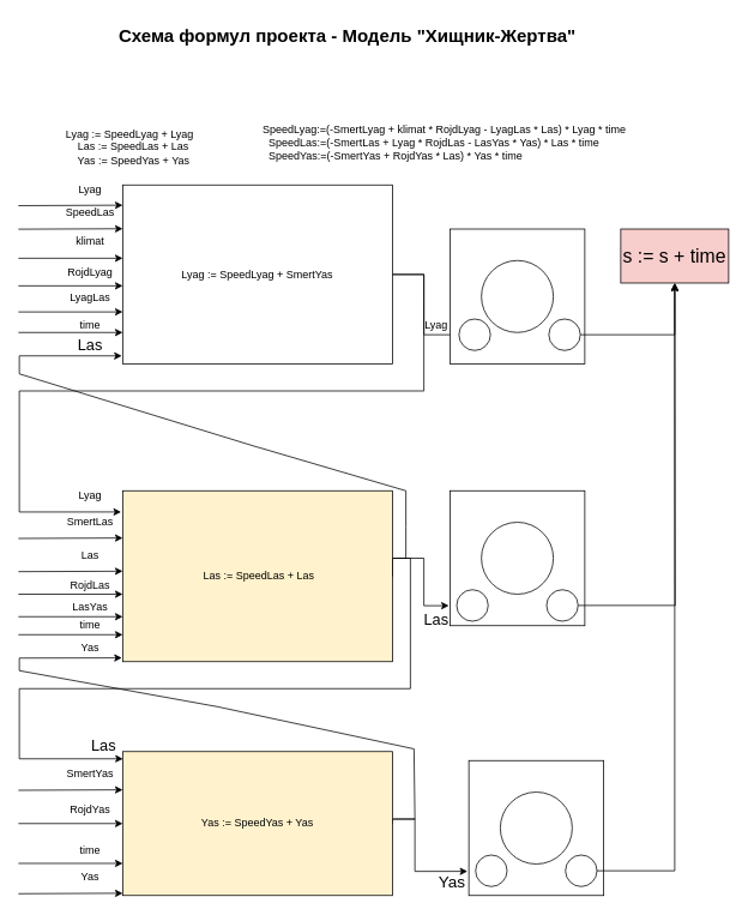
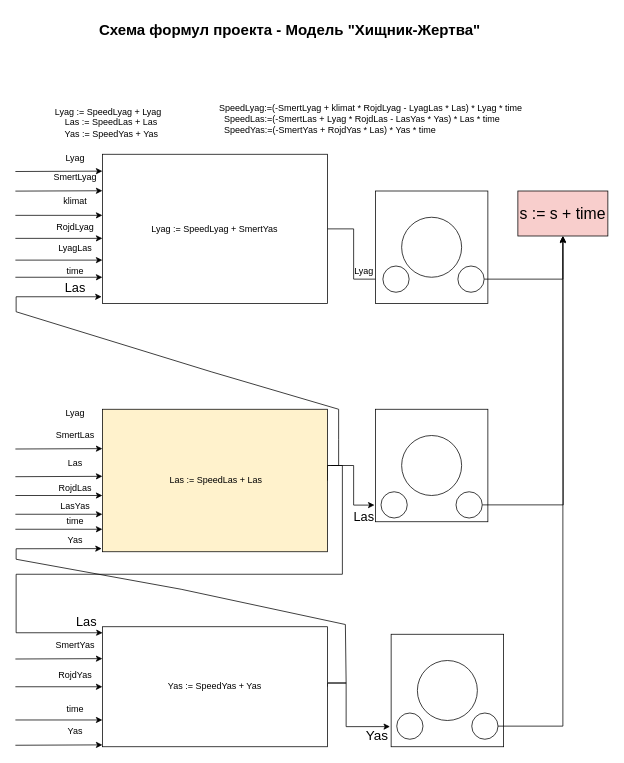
  <mxCell id="0" />
  <mxCell id="1" parent="0" />
  <mxCell id="2" value="Lyag := SpeedLyag + Lyag&#10;    Las := SpeedLas + Las&#10;    Yas := SpeedYas + Yas" style="text;whiteSpace=wrap;" vertex="1" parent="1"><mxGeometry x="71" y="135" width="180" height="60" as="geometry" /></mxCell>
  <mxCell id="3" value="SpeedLyag:=(-SmertLyag + klimat * RojdLyag - LyagLas * Las) * Lyag * time&#10;  SpeedLas:=(-SmertLas + Lyag * RojdLas - LasYas * Yas) * Las * time&#10;  SpeedYas:=(-SmertYas + RojdYas * Las) * Yas * time" style="text;whiteSpace=wrap;" vertex="1" parent="1"><mxGeometry x="290" y="130" width="440" height="70" as="geometry" /></mxCell>
  <mxCell id="4" style="edgeStyle=orthogonalEdgeStyle;rounded=0;orthogonalLoop=1;jettySize=auto;html=1;exitX=1;exitY=0.5;exitDx=0;exitDy=0;entryX=0;entryY=0.5;entryDx=0;entryDy=0;" edge="1" parent="1" source="6" target="18"><mxGeometry relative="1" as="geometry"><Array as="points"><mxPoint x="471" y="305" /><mxPoint x="471" y="371" /></Array></mxGeometry></mxCell>
- <mxCell id="5" style="edgeStyle=orthogonalEdgeStyle;rounded=0;orthogonalLoop=1;jettySize=auto;html=1;exitX=1;exitY=0.5;exitDx=0;exitDy=0;entryX=-0.006;entryY=0.124;entryDx=0;entryDy=0;entryPerimeter=0;" edge="1" parent="1" source="6" target="9"><mxGeometry relative="1" as="geometry"><mxPoint x="438.5" y="287.5" as="sourcePoint" /><mxPoint x="138.5" y="616" as="targetPoint" /><Array as="points"><mxPoint x="471" y="329" /><mxPoint x="471" y="434" /><mxPoint x="21" y="434" /><mxPoint x="21" y="569" /><mxPoint x="131" y="569" /></Array></mxGeometry></mxCell>
  <mxCell id="6" value="Lyag := SpeedLyag + SmertYas" style="rounded=0;whiteSpace=wrap;html=1;" vertex="1" parent="1"><mxGeometry x="136" y="205" width="300" height="199" as="geometry" /></mxCell>
  <mxCell id="7" style="edgeStyle=orthogonalEdgeStyle;rounded=0;orthogonalLoop=1;jettySize=auto;html=1;exitX=1;exitY=0.5;exitDx=0;exitDy=0;entryX=-0.008;entryY=0.852;entryDx=0;entryDy=0;entryPerimeter=0;" edge="1" parent="1" source="9" target="13"><mxGeometry relative="1" as="geometry"><Array as="points"><mxPoint x="471" y="620" /><mxPoint x="471" y="673" /></Array></mxGeometry></mxCell>
  <mxCell id="8" style="edgeStyle=orthogonalEdgeStyle;rounded=0;orthogonalLoop=1;jettySize=auto;html=1;exitX=1;exitY=0.5;exitDx=0;exitDy=0;entryX=0.001;entryY=0.051;entryDx=0;entryDy=0;entryPerimeter=0;" edge="1" parent="1" source="9" target="11"><mxGeometry relative="1" as="geometry"><Array as="points"><mxPoint x="436" y="620" /><mxPoint x="456" y="620" /><mxPoint x="456" y="765" /><mxPoint x="21" y="765" /><mxPoint x="21" y="843" /><mxPoint x="131" y="843" /></Array></mxGeometry></mxCell>
  <mxCell id="9" value="&amp;nbsp;Las := SpeedLas + Las" style="rounded=0;whiteSpace=wrap;html=1;fillColor=#fff2cc;" vertex="1" parent="1"><mxGeometry x="136" y="545" width="300" height="190" as="geometry" /></mxCell>
  <mxCell id="10" style="edgeStyle=orthogonalEdgeStyle;rounded=0;orthogonalLoop=1;jettySize=auto;html=1;exitX=1;exitY=0.5;exitDx=0;exitDy=0;entryX=-0.01;entryY=0.821;entryDx=0;entryDy=0;entryPerimeter=0;" edge="1" parent="1" source="11" target="14"><mxGeometry relative="1" as="geometry"><Array as="points"><mxPoint x="461" y="910" /><mxPoint x="461" y="968" /></Array></mxGeometry></mxCell>
- <mxCell id="11" value="Yas := SpeedYas + Yas" style="rounded=0;whiteSpace=wrap;html=1;fillColor=#fff2cc;" vertex="1" parent="1"><mxGeometry x="136" y="835" width="300" height="160" as="geometry" /></mxCell>
+ <mxCell id="11" value="Yas := SpeedYas + Yas" style="rounded=0;whiteSpace=wrap;html=1;" vertex="1" parent="1"><mxGeometry x="136" y="835" width="300" height="160" as="geometry" /></mxCell>
  <mxCell id="12" value="" style="whiteSpace=wrap;html=1;aspect=fixed;" vertex="1" parent="1"><mxGeometry x="500" y="254" width="150" height="150" as="geometry" /></mxCell>
  <mxCell id="13" value="" style="whiteSpace=wrap;html=1;aspect=fixed;" vertex="1" parent="1"><mxGeometry x="500" y="545" width="150" height="150" as="geometry" /></mxCell>
  <mxCell id="14" value="" style="whiteSpace=wrap;html=1;aspect=fixed;" vertex="1" parent="1"><mxGeometry x="521" y="845" width="150" height="150" as="geometry" /></mxCell>
  <mxCell id="15" value="" style="ellipse;whiteSpace=wrap;html=1;aspect=fixed;" vertex="1" parent="1"><mxGeometry x="535" y="580" width="80" height="80" as="geometry" /></mxCell>
  <mxCell id="16" value="" style="ellipse;whiteSpace=wrap;html=1;aspect=fixed;" vertex="1" parent="1"><mxGeometry x="556" y="880" width="80" height="80" as="geometry" /></mxCell>
  <mxCell id="17" value="" style="ellipse;whiteSpace=wrap;html=1;aspect=fixed;" vertex="1" parent="1"><mxGeometry x="535" y="289" width="80" height="80" as="geometry" /></mxCell>
  <mxCell id="18" value="" style="ellipse;whiteSpace=wrap;html=1;aspect=fixed;" vertex="1" parent="1"><mxGeometry x="510" y="354" width="35" height="35" as="geometry" /></mxCell>
  <mxCell id="19" style="edgeStyle=orthogonalEdgeStyle;rounded=0;orthogonalLoop=1;jettySize=auto;html=1;exitX=1;exitY=0.5;exitDx=0;exitDy=0;entryX=0.5;entryY=1;entryDx=0;entryDy=0;" edge="1" parent="1" source="20" target="30"><mxGeometry relative="1" as="geometry" /></mxCell>
  <mxCell id="20" value="" style="ellipse;whiteSpace=wrap;html=1;aspect=fixed;" vertex="1" parent="1"><mxGeometry x="610" y="354" width="35" height="35" as="geometry" /></mxCell>
  <mxCell id="21" value="" style="ellipse;whiteSpace=wrap;html=1;aspect=fixed;" vertex="1" parent="1"><mxGeometry x="507.5" y="655" width="35" height="35" as="geometry" /></mxCell>
  <mxCell id="22" style="edgeStyle=orthogonalEdgeStyle;rounded=0;orthogonalLoop=1;jettySize=auto;html=1;exitX=1;exitY=0.5;exitDx=0;exitDy=0;" edge="1" parent="1" source="23"><mxGeometry relative="1" as="geometry"><mxPoint x="750" y="315" as="targetPoint" /></mxGeometry></mxCell>
  <mxCell id="23" value="" style="ellipse;whiteSpace=wrap;html=1;aspect=fixed;" vertex="1" parent="1"><mxGeometry x="607.5" y="655" width="35" height="35" as="geometry" /></mxCell>
  <mxCell id="24" value="" style="ellipse;whiteSpace=wrap;html=1;aspect=fixed;" vertex="1" parent="1"><mxGeometry x="528.5" y="950" width="35" height="35" as="geometry" /></mxCell>
  <mxCell id="25" style="edgeStyle=orthogonalEdgeStyle;rounded=0;orthogonalLoop=1;jettySize=auto;html=1;exitX=1;exitY=0.5;exitDx=0;exitDy=0;entryX=0.5;entryY=1;entryDx=0;entryDy=0;" edge="1" parent="1" source="26" target="30"><mxGeometry relative="1" as="geometry" /></mxCell>
  <mxCell id="26" value="" style="ellipse;whiteSpace=wrap;html=1;aspect=fixed;" vertex="1" parent="1"><mxGeometry x="628.5" y="950" width="35" height="35" as="geometry" /></mxCell>
  <mxCell id="27" value="" style="endArrow=classic;html=1;rounded=0;entryX=0;entryY=0.25;entryDx=0;entryDy=0;" edge="1" parent="1"><mxGeometry width="50" height="50" relative="1" as="geometry"><mxPoint x="20" y="254.16" as="sourcePoint" /><mxPoint x="136" y="253.66" as="targetPoint" /></mxGeometry></mxCell>
  <mxCell id="28" value="RojdLyag" style="text;html=1;strokeColor=none;fillColor=none;align=center;verticalAlign=middle;whiteSpace=wrap;rounded=0;" vertex="1" parent="1"><mxGeometry x="70" y="287.16" width="60" height="30" as="geometry" /></mxCell>
  <mxCell id="29" value="Lyag" style="text;html=1;strokeColor=none;fillColor=none;align=center;verticalAlign=middle;whiteSpace=wrap;rounded=0;" vertex="1" parent="1"><mxGeometry x="70" y="535" width="60" height="30" as="geometry" /></mxCell>
  <mxCell id="30" value="&lt;font style=&quot;font-size: 21px;&quot;&gt;s := s + time&lt;/font&gt;" style="rounded=0;whiteSpace=wrap;html=1;fillColor=#f8cecc;" vertex="1" parent="1"><mxGeometry x="690" y="254" width="120" height="60" as="geometry" /></mxCell>
  <mxCell id="31" value="Lyag" style="text;html=1;strokeColor=none;fillColor=none;align=center;verticalAlign=middle;whiteSpace=wrap;rounded=0;" vertex="1" parent="1"><mxGeometry x="455" y="346.16" width="60" height="30" as="geometry" /></mxCell>
  <mxCell id="32" value="&lt;font style=&quot;font-size: 17px;&quot;&gt;Las&lt;/font&gt;" style="text;html=1;strokeColor=none;fillColor=none;align=center;verticalAlign=middle;whiteSpace=wrap;rounded=0;" vertex="1" parent="1"><mxGeometry x="85" y="369" width="30" height="30" as="geometry" /></mxCell>
  <mxCell id="33" value="" style="endArrow=classic;html=1;rounded=0;" edge="1" parent="1"><mxGeometry width="50" height="50" relative="1" as="geometry"><mxPoint x="441" y="620" as="sourcePoint" /><mxPoint x="135" y="395" as="targetPoint" /><Array as="points"><mxPoint x="451" y="620" /><mxPoint x="451" y="585" /><mxPoint x="451" y="545" /><mxPoint x="281" y="495" /><mxPoint x="21" y="415" /><mxPoint x="21" y="395" /></Array></mxGeometry></mxCell>
  <mxCell id="34" value="" style="endArrow=classic;html=1;rounded=0;exitX=1.003;exitY=0.469;exitDx=0;exitDy=0;entryX=-0.003;entryY=0.978;entryDx=0;entryDy=0;entryPerimeter=0;exitPerimeter=0;" edge="1" parent="1" source="11" target="9"><mxGeometry width="50" height="50" relative="1" as="geometry"><mxPoint x="435" y="907" as="sourcePoint" /><mxPoint x="181" y="725" as="targetPoint" /><Array as="points"><mxPoint x="461" y="910" /><mxPoint x="460" y="832" /><mxPoint x="241" y="785" /><mxPoint x="21" y="745" /><mxPoint x="21" y="731" /></Array></mxGeometry></mxCell>
  <mxCell id="35" value="" style="endArrow=classic;html=1;rounded=0;entryX=0;entryY=0.25;entryDx=0;entryDy=0;" edge="1" parent="1"><mxGeometry width="50" height="50" relative="1" as="geometry"><mxPoint x="20" y="317.16" as="sourcePoint" /><mxPoint x="136" y="317.16" as="targetPoint" /></mxGeometry></mxCell>
- <mxCell id="36" value="SpeedLas" style="text;html=1;strokeColor=none;fillColor=none;align=center;verticalAlign=middle;whiteSpace=wrap;rounded=0;" vertex="1" parent="1"><mxGeometry x="70" y="221.16" width="60" height="30" as="geometry" /></mxCell>
+ <mxCell id="36" value="SmertLyag" style="text;html=1;strokeColor=none;fillColor=none;align=center;verticalAlign=middle;whiteSpace=wrap;rounded=0;" vertex="1" parent="1"><mxGeometry x="70" y="221.16" width="60" height="30" as="geometry" /></mxCell>
  <mxCell id="37" value="" style="endArrow=classic;html=1;rounded=0;entryX=0;entryY=0.25;entryDx=0;entryDy=0;" edge="1" parent="1"><mxGeometry width="50" height="50" relative="1" as="geometry"><mxPoint x="20" y="286.47" as="sourcePoint" /><mxPoint x="136" y="286.47" as="targetPoint" /></mxGeometry></mxCell>
  <mxCell id="38" value="klimat" style="text;html=1;strokeColor=none;fillColor=none;align=center;verticalAlign=middle;whiteSpace=wrap;rounded=0;" vertex="1" parent="1"><mxGeometry x="70" y="253.47" width="60" height="30" as="geometry" /></mxCell>
  <mxCell id="39" value="LyagLas" style="text;html=1;strokeColor=none;fillColor=none;align=center;verticalAlign=middle;whiteSpace=wrap;rounded=0;" vertex="1" parent="1"><mxGeometry x="70" y="316.16" width="60" height="30" as="geometry" /></mxCell>
  <mxCell id="40" value="" style="endArrow=classic;html=1;rounded=0;entryX=0;entryY=0.25;entryDx=0;entryDy=0;" edge="1" parent="1"><mxGeometry width="50" height="50" relative="1" as="geometry"><mxPoint x="20" y="346.16" as="sourcePoint" /><mxPoint x="136" y="346.16" as="targetPoint" /></mxGeometry></mxCell>
  <mxCell id="41" value="" style="endArrow=classic;html=1;rounded=0;entryX=0;entryY=0.25;entryDx=0;entryDy=0;" edge="1" parent="1"><mxGeometry width="50" height="50" relative="1" as="geometry"><mxPoint x="20" y="369" as="sourcePoint" /><mxPoint x="136" y="369" as="targetPoint" /></mxGeometry></mxCell>
  <mxCell id="42" value="time" style="text;html=1;strokeColor=none;fillColor=none;align=center;verticalAlign=middle;whiteSpace=wrap;rounded=0;" vertex="1" parent="1"><mxGeometry x="70" y="346.16" width="60" height="30" as="geometry" /></mxCell>
  <mxCell id="43" value="Yas" style="text;html=1;strokeColor=none;fillColor=none;align=center;verticalAlign=middle;whiteSpace=wrap;rounded=0;" vertex="1" parent="1"><mxGeometry x="70" y="705" width="60" height="30" as="geometry" /></mxCell>
  <mxCell id="44" value="" style="endArrow=classic;html=1;rounded=0;entryX=0;entryY=0.25;entryDx=0;entryDy=0;" edge="1" parent="1"><mxGeometry width="50" height="50" relative="1" as="geometry"><mxPoint x="20" y="598" as="sourcePoint" /><mxPoint x="136" y="597.5" as="targetPoint" /></mxGeometry></mxCell>
  <mxCell id="45" value="RojdLas" style="text;html=1;strokeColor=none;fillColor=none;align=center;verticalAlign=middle;whiteSpace=wrap;rounded=0;" vertex="1" parent="1"><mxGeometry x="70" y="635" width="60" height="30" as="geometry" /></mxCell>
  <mxCell id="46" value="" style="endArrow=classic;html=1;rounded=0;entryX=0;entryY=0.25;entryDx=0;entryDy=0;" edge="1" parent="1"><mxGeometry width="50" height="50" relative="1" as="geometry"><mxPoint x="20" y="660" as="sourcePoint" /><mxPoint x="136" y="660" as="targetPoint" /></mxGeometry></mxCell>
  <mxCell id="47" value="SmertLas" style="text;html=1;strokeColor=none;fillColor=none;align=center;verticalAlign=middle;whiteSpace=wrap;rounded=0;" vertex="1" parent="1"><mxGeometry x="70" y="565" width="60" height="30" as="geometry" /></mxCell>
  <mxCell id="48" value="LasYas" style="text;html=1;strokeColor=none;fillColor=none;align=center;verticalAlign=middle;whiteSpace=wrap;rounded=0;" vertex="1" parent="1"><mxGeometry x="70" y="665" width="60" height="20" as="geometry" /></mxCell>
  <mxCell id="49" value="" style="endArrow=classic;html=1;rounded=0;entryX=0;entryY=0.25;entryDx=0;entryDy=0;" edge="1" parent="1"><mxGeometry width="50" height="50" relative="1" as="geometry"><mxPoint x="20" y="685" as="sourcePoint" /><mxPoint x="136" y="685" as="targetPoint" /></mxGeometry></mxCell>
  <mxCell id="50" value="" style="endArrow=classic;html=1;rounded=0;entryX=0;entryY=0.25;entryDx=0;entryDy=0;" edge="1" parent="1"><mxGeometry width="50" height="50" relative="1" as="geometry"><mxPoint x="20" y="705" as="sourcePoint" /><mxPoint x="136" y="705" as="targetPoint" /></mxGeometry></mxCell>
  <mxCell id="51" value="time" style="text;html=1;strokeColor=none;fillColor=none;align=center;verticalAlign=middle;whiteSpace=wrap;rounded=0;" vertex="1" parent="1"><mxGeometry x="70" y="685" width="60" height="20" as="geometry" /></mxCell>
  <mxCell id="52" value="&lt;font style=&quot;font-size: 17px;&quot;&gt;Las&lt;/font&gt;" style="text;html=1;strokeColor=none;fillColor=none;align=center;verticalAlign=middle;whiteSpace=wrap;rounded=0;" vertex="1" parent="1"><mxGeometry x="470" y="675" width="30" height="30" as="geometry" /></mxCell>
  <mxCell id="53" value="&lt;font style=&quot;font-size: 17px;&quot;&gt;Las&lt;/font&gt;" style="text;html=1;strokeColor=none;fillColor=none;align=center;verticalAlign=middle;whiteSpace=wrap;rounded=0;" vertex="1" parent="1"><mxGeometry x="100" y="815" width="30" height="30" as="geometry" /></mxCell>
  <mxCell id="54" value="&lt;font style=&quot;font-size: 18px;&quot;&gt;Yas&lt;/font&gt;" style="text;html=1;strokeColor=none;fillColor=none;align=center;verticalAlign=middle;whiteSpace=wrap;rounded=0;" vertex="1" parent="1"><mxGeometry x="495" y="965" width="15" height="30" as="geometry" /></mxCell>
  <mxCell id="55" value="" style="endArrow=classic;html=1;rounded=0;entryX=0;entryY=0.25;entryDx=0;entryDy=0;" edge="1" parent="1"><mxGeometry width="50" height="50" relative="1" as="geometry"><mxPoint x="20" y="878" as="sourcePoint" /><mxPoint x="136" y="877.5" as="targetPoint" /></mxGeometry></mxCell>
  <mxCell id="56" value="RojdYas" style="text;html=1;strokeColor=none;fillColor=none;align=center;verticalAlign=middle;whiteSpace=wrap;rounded=0;" vertex="1" parent="1"><mxGeometry x="70" y="885" width="60" height="30" as="geometry" /></mxCell>
  <mxCell id="57" value="" style="endArrow=classic;html=1;rounded=0;entryX=0;entryY=0.25;entryDx=0;entryDy=0;" edge="1" parent="1"><mxGeometry width="50" height="50" relative="1" as="geometry"><mxPoint x="20" y="915" as="sourcePoint" /><mxPoint x="136" y="915" as="targetPoint" /></mxGeometry></mxCell>
  <mxCell id="58" value="" style="endArrow=classic;html=1;rounded=0;entryX=0;entryY=0.25;entryDx=0;entryDy=0;" edge="1" parent="1"><mxGeometry width="50" height="50" relative="1" as="geometry"><mxPoint x="20" y="959.31" as="sourcePoint" /><mxPoint x="136" y="959.31" as="targetPoint" /></mxGeometry></mxCell>
  <mxCell id="59" value="time" style="text;html=1;strokeColor=none;fillColor=none;align=center;verticalAlign=middle;whiteSpace=wrap;rounded=0;" vertex="1" parent="1"><mxGeometry x="70" y="930" width="60" height="30" as="geometry" /></mxCell>
  <mxCell id="60" value="SmertYas" style="text;html=1;strokeColor=none;fillColor=none;align=center;verticalAlign=middle;whiteSpace=wrap;rounded=0;" vertex="1" parent="1"><mxGeometry x="70" y="845" width="60" height="30" as="geometry" /></mxCell>
  <mxCell id="61" value="" style="endArrow=classic;html=1;rounded=0;entryX=0;entryY=0.25;entryDx=0;entryDy=0;" edge="1" parent="1"><mxGeometry width="50" height="50" relative="1" as="geometry"><mxPoint x="20" y="228" as="sourcePoint" /><mxPoint x="136" y="227.5" as="targetPoint" /></mxGeometry></mxCell>
  <mxCell id="62" value="Lyag" style="text;html=1;strokeColor=none;fillColor=none;align=center;verticalAlign=middle;whiteSpace=wrap;rounded=0;" vertex="1" parent="1"><mxGeometry x="70" y="195" width="60" height="30" as="geometry" /></mxCell>
  <mxCell id="63" value="" style="endArrow=classic;html=1;rounded=0;entryX=0;entryY=0.25;entryDx=0;entryDy=0;" edge="1" parent="1"><mxGeometry width="50" height="50" relative="1" as="geometry"><mxPoint x="20" y="634.93" as="sourcePoint" /><mxPoint x="136" y="634.43" as="targetPoint" /></mxGeometry></mxCell>
  <mxCell id="64" value="Las" style="text;html=1;strokeColor=none;fillColor=none;align=center;verticalAlign=middle;whiteSpace=wrap;rounded=0;" vertex="1" parent="1"><mxGeometry x="70" y="601.93" width="60" height="30" as="geometry" /></mxCell>
  <mxCell id="65" value="" style="endArrow=classic;html=1;rounded=0;entryX=0;entryY=0.25;entryDx=0;entryDy=0;" edge="1" parent="1"><mxGeometry width="50" height="50" relative="1" as="geometry"><mxPoint x="20" y="993" as="sourcePoint" /><mxPoint x="136" y="992.5" as="targetPoint" /></mxGeometry></mxCell>
  <mxCell id="66" value="Yas" style="text;html=1;strokeColor=none;fillColor=none;align=center;verticalAlign=middle;whiteSpace=wrap;rounded=0;" vertex="1" parent="1"><mxGeometry x="70" y="960" width="60" height="30" as="geometry" /></mxCell>
  <mxCell id="67" value="Схема формул проекта - Модель &quot;Хищник-Жертва&quot;" style="text;whiteSpace=wrap;fontStyle=1;strokeWidth=9;fontSize=20;" vertex="1" parent="1"><mxGeometry x="130" y="20" width="547" height="60" as="geometry" /></mxCell>
